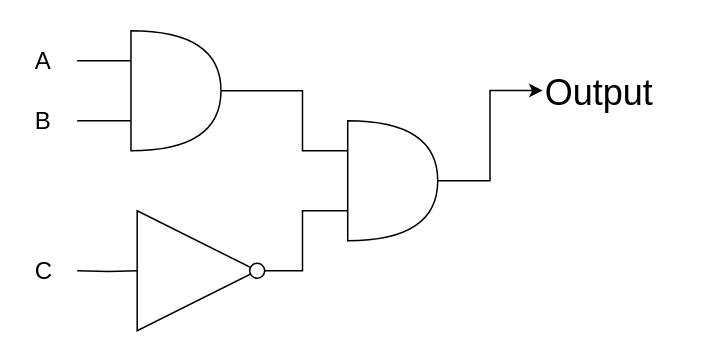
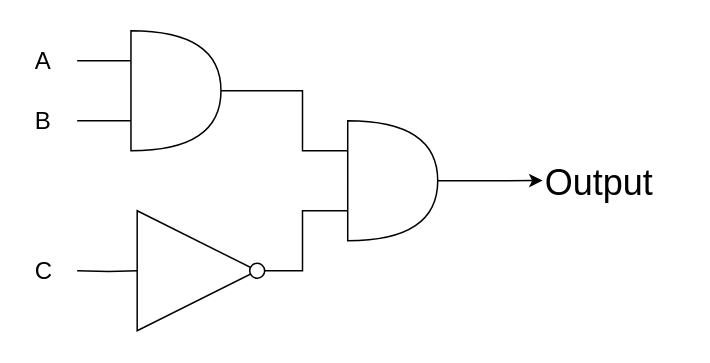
  <mxCell id="0" />
  <mxCell id="1" parent="0" />
  <mxCell id="2" value="" style="edgeStyle=orthogonalEdgeStyle;rounded=0;orthogonalLoop=1;jettySize=auto;html=1;fontSize=24;entryX=0.003;entryY=0.495;entryDx=0;entryDy=0;entryPerimeter=0;" parent="1" source="3" edge="1" target="6"><mxGeometry relative="1" as="geometry"><mxPoint x="401" y="121" as="targetPoint" /></mxGeometry></mxCell>
  <mxCell id="3" value="" style="shape=or;whiteSpace=wrap;html=1;fontSize=24;" parent="1" vertex="1"><mxGeometry x="231.151" y="80" width="60" height="80" as="geometry" /></mxCell>
  <mxCell id="4" value="" style="edgeStyle=orthogonalEdgeStyle;rounded=0;orthogonalLoop=1;jettySize=auto;html=1;fontSize=24;entryX=0;entryY=0.25;entryDx=0;entryDy=0;entryPerimeter=0;endArrow=none;endFill=0;exitX=1;exitY=0.5;exitDx=0;exitDy=0;exitPerimeter=0;" parent="1" source="7" target="3" edge="1"><mxGeometry relative="1" as="geometry"><mxPoint x="365.794" y="60" as="targetPoint" /><Array as="points"><mxPoint x="201" y="60" /><mxPoint x="201" y="100" /></Array><mxPoint x="191" y="60" as="sourcePoint" /></mxGeometry></mxCell>
  <mxCell id="5" value="" style="edgeStyle=orthogonalEdgeStyle;rounded=0;orthogonalLoop=1;jettySize=auto;html=1;fontSize=24;entryX=0;entryY=0.75;entryDx=0;entryDy=0;entryPerimeter=0;endArrow=none;endFill=0;" parent="1" source="16" target="3" edge="1"><mxGeometry relative="1" as="geometry"><mxPoint x="355.794" y="180" as="targetPoint" /><Array as="points"><mxPoint x="201" y="180" /><mxPoint x="201" y="140" /></Array></mxGeometry></mxCell>
- <mxCell id="6" value="Output" style="text;html=1;resizable=0;points=[];autosize=1;align=left;verticalAlign=top;spacingTop=-4;fontSize=24;" parent="1" vertex="1"><mxGeometry x="360.794" y="45" width="90" height="30" as="geometry" /></mxCell>
+ <mxCell id="6" value="Output" style="text;html=1;resizable=0;points=[];autosize=1;align=left;verticalAlign=top;spacingTop=-4;fontSize=24;" parent="1" vertex="1"><mxGeometry x="360.794" y="105" width="90" height="30" as="geometry" /></mxCell>
  <mxCell id="7" value="" style="shape=or;whiteSpace=wrap;html=1;fontSize=24;" parent="1" vertex="1"><mxGeometry x="86.651" y="20" width="60" height="80" as="geometry" /></mxCell>
  <mxCell id="8" value="" style="edgeStyle=orthogonalEdgeStyle;rounded=0;orthogonalLoop=1;jettySize=auto;html=1;fontSize=24;endArrow=none;endFill=0;entryX=0;entryY=0.5;entryDx=0;entryDy=0;" parent="1" target="15" edge="1"><mxGeometry relative="1" as="geometry"><mxPoint x="50.794" y="180" as="sourcePoint" /><mxPoint x="170.73" y="180.032" as="targetPoint" /></mxGeometry></mxCell>
  <mxCell id="9" value="" style="edgeStyle=orthogonalEdgeStyle;rounded=0;orthogonalLoop=1;jettySize=auto;html=1;fontSize=24;endArrow=none;endFill=0;entryX=0;entryY=0.25;entryDx=0;entryDy=0;entryPerimeter=0;" parent="1" target="7" edge="1"><mxGeometry relative="1" as="geometry"><mxPoint x="50.794" y="40" as="sourcePoint" /><mxPoint x="86.794" y="60.2" as="targetPoint" /><Array as="points"><mxPoint x="60.794" y="40" /><mxPoint x="60.794" y="40" /></Array></mxGeometry></mxCell>
  <mxCell id="10" value="" style="edgeStyle=orthogonalEdgeStyle;rounded=0;orthogonalLoop=1;jettySize=auto;html=1;fontSize=24;endArrow=none;endFill=0;entryX=0;entryY=0.75;entryDx=0;entryDy=0;entryPerimeter=0;" parent="1" target="7" edge="1"><mxGeometry relative="1" as="geometry"><mxPoint x="50.794" y="80" as="sourcePoint" /><mxPoint x="60.794" y="100" as="targetPoint" /><Array as="points"><mxPoint x="60.794" y="80" /></Array></mxGeometry></mxCell>
  <mxCell id="11" value="&lt;font style=&quot;font-size: 16px&quot;&gt;A&lt;/font&gt;" style="text;html=1;resizable=0;points=[];autosize=1;align=left;verticalAlign=middle;spacingTop=-4;fontSize=24;strokeColor=none;" parent="1" vertex="1"><mxGeometry x="20.794" y="25" width="30" height="30" as="geometry" /></mxCell>
  <mxCell id="12" value="&lt;font style=&quot;font-size: 16px&quot;&gt;B&lt;/font&gt;" style="text;html=1;resizable=0;points=[];autosize=1;align=left;verticalAlign=middle;spacingTop=-4;fontSize=24;strokeColor=none;" parent="1" vertex="1"><mxGeometry x="20.794" y="65" width="30" height="30" as="geometry" /></mxCell>
  <mxCell id="13" value="&lt;font style=&quot;font-size: 16px&quot;&gt;C&lt;/font&gt;" style="text;html=1;resizable=0;points=[];autosize=1;align=left;verticalAlign=middle;spacingTop=-4;fontSize=24;strokeColor=none;" parent="1" vertex="1"><mxGeometry x="20.794" y="165" width="30" height="30" as="geometry" /></mxCell>
  <mxCell id="14" value="" style="group" parent="1" vertex="1" connectable="0" treatAsSingle="0"><mxGeometry x="90.794" y="140" width="85" height="80" as="geometry" /></mxCell>
  <mxCell id="15" value="" style="triangle;whiteSpace=wrap;html=1;" parent="14" vertex="1"><mxGeometry width="80" height="80" as="geometry" /></mxCell>
  <mxCell id="16" value="" style="ellipse;whiteSpace=wrap;html=1;aspect=fixed;" parent="14" vertex="1"><mxGeometry x="75" y="35" width="10" height="10" as="geometry" /></mxCell>
